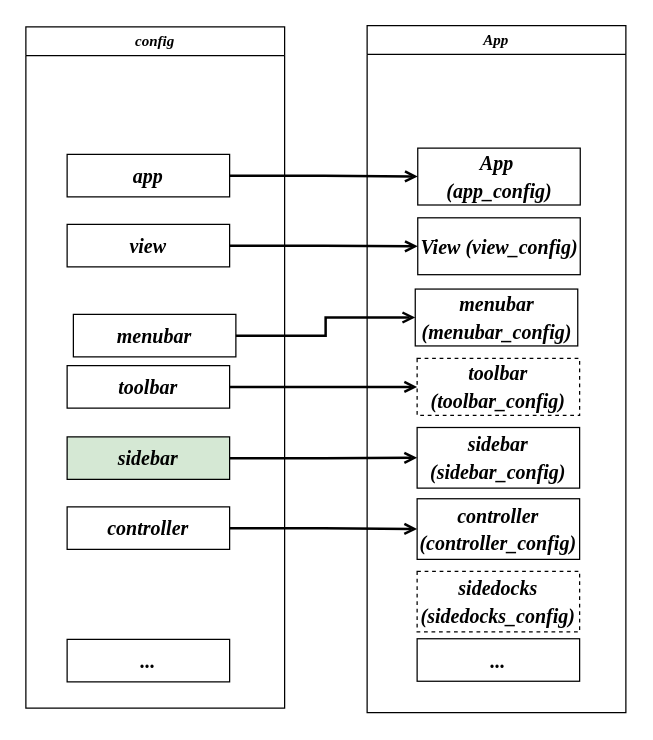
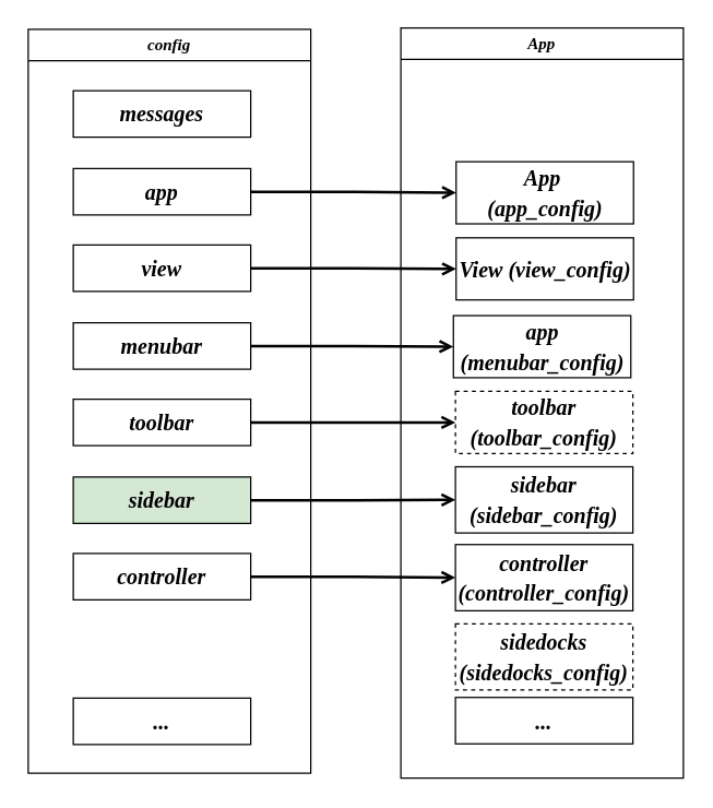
  <mxCell id="0" />
  <mxCell id="1" parent="0" />
  <mxCell id="2" value="config" style="swimlane;whiteSpace=wrap;html=1;fontFamily=Source Sans Pro;fontStyle=3" parent="1" vertex="1"><mxGeometry x="20" y="21" width="207" height="545" as="geometry" /></mxCell>
+ <mxCell id="3" value="&lt;div style=&quot;font-size: 16px; line-height: 22px;&quot;&gt;&lt;span style=&quot;&quot;&gt;messages&lt;/span&gt;&lt;/div&gt;" style="rounded=0;whiteSpace=wrap;html=1;labelBackgroundColor=none;fontColor=default;fontFamily=Source Sans Pro;fontStyle=3" parent="2" vertex="1"><mxGeometry x="33" y="45" width="130" height="34" as="geometry" /></mxCell>
  <mxCell id="4" value="&lt;div style=&quot;font-size: 16px; line-height: 22px;&quot;&gt;&lt;div style=&quot;line-height: 22px;&quot;&gt;&lt;span style=&quot;&quot;&gt;app&lt;/span&gt;&lt;/div&gt;&lt;/div&gt;" style="rounded=0;whiteSpace=wrap;html=1;labelBackgroundColor=none;fontColor=default;fontFamily=Source Sans Pro;fontStyle=3" parent="2" vertex="1"><mxGeometry x="33" y="102" width="130" height="34" as="geometry" /></mxCell>
  <mxCell id="5" value="&lt;div style=&quot;font-size: 16px; line-height: 22px;&quot;&gt;&lt;div style=&quot;line-height: 22px;&quot;&gt;&lt;div style=&quot;line-height: 22px;&quot;&gt;&lt;span style=&quot;&quot;&gt;view&lt;/span&gt;&lt;/div&gt;&lt;/div&gt;&lt;/div&gt;" style="rounded=0;whiteSpace=wrap;html=1;labelBackgroundColor=none;fontColor=default;fontFamily=Source Sans Pro;fontStyle=3" parent="2" vertex="1"><mxGeometry x="33" y="158" width="130" height="34" as="geometry" /></mxCell>
- <mxCell id="6" value="&lt;div style=&quot;font-size: 16px; line-height: 22px;&quot;&gt;&lt;div style=&quot;line-height: 22px;&quot;&gt;&lt;div style=&quot;line-height: 22px;&quot;&gt;&lt;div style=&quot;line-height: 22px;&quot;&gt;&lt;span style=&quot;&quot;&gt;menubar&lt;/span&gt;&lt;/div&gt;&lt;/div&gt;&lt;/div&gt;&lt;/div&gt;" style="rounded=0;whiteSpace=wrap;html=1;labelBackgroundColor=none;fontColor=default;fontFamily=Source Sans Pro;fontStyle=3" parent="2" vertex="1"><mxGeometry x="38" y="230" width="130" height="34" as="geometry" /></mxCell>
+ <mxCell id="6" value="&lt;div style=&quot;font-size: 16px; line-height: 22px;&quot;&gt;&lt;div style=&quot;line-height: 22px;&quot;&gt;&lt;div style=&quot;line-height: 22px;&quot;&gt;&lt;div style=&quot;line-height: 22px;&quot;&gt;&lt;span style=&quot;&quot;&gt;menubar&lt;/span&gt;&lt;/div&gt;&lt;/div&gt;&lt;/div&gt;&lt;/div&gt;" style="rounded=0;whiteSpace=wrap;html=1;labelBackgroundColor=none;fontColor=default;fontFamily=Source Sans Pro;fontStyle=3" parent="2" vertex="1"><mxGeometry x="33" y="215" width="130" height="34" as="geometry" /></mxCell>
  <mxCell id="7" value="&lt;div style=&quot;font-size: 16px; line-height: 22px;&quot;&gt;&lt;div style=&quot;line-height: 22px;&quot;&gt;&lt;div style=&quot;line-height: 22px;&quot;&gt;&lt;div style=&quot;line-height: 22px;&quot;&gt;&lt;div style=&quot;line-height: 22px;&quot;&gt;&lt;span style=&quot;&quot;&gt;toolbar&lt;/span&gt;&lt;/div&gt;&lt;/div&gt;&lt;/div&gt;&lt;/div&gt;&lt;/div&gt;" style="rounded=0;whiteSpace=wrap;html=1;labelBackgroundColor=none;fontColor=default;fontFamily=Source Sans Pro;fontStyle=3" parent="2" vertex="1"><mxGeometry x="33" y="271" width="130" height="34" as="geometry" /></mxCell>
  <mxCell id="8" value="&lt;div style=&quot;font-size: 16px; line-height: 22px;&quot;&gt;&lt;div style=&quot;line-height: 22px;&quot;&gt;&lt;div style=&quot;line-height: 22px;&quot;&gt;&lt;div style=&quot;line-height: 22px;&quot;&gt;&lt;div style=&quot;line-height: 22px;&quot;&gt;&lt;div style=&quot;line-height: 22px;&quot;&gt;&lt;div style=&quot;line-height: 22px;&quot;&gt;&lt;span style=&quot;&quot;&gt;sidebar&lt;/span&gt;&lt;/div&gt;&lt;/div&gt;&lt;/div&gt;&lt;/div&gt;&lt;/div&gt;&lt;/div&gt;&lt;/div&gt;" style="rounded=0;whiteSpace=wrap;html=1;labelBackgroundColor=none;fontColor=default;fontFamily=Source Sans Pro;fontStyle=3;fillColor=#d5e8d4;" parent="2" vertex="1"><mxGeometry x="33" y="328" width="130" height="34" as="geometry" /></mxCell>
  <mxCell id="9" value="&lt;div style=&quot;font-size: 16px; line-height: 22px;&quot;&gt;&lt;div style=&quot;line-height: 22px;&quot;&gt;&lt;div style=&quot;line-height: 22px;&quot;&gt;&lt;div style=&quot;line-height: 22px;&quot;&gt;&lt;div style=&quot;line-height: 22px;&quot;&gt;&lt;div style=&quot;line-height: 22px;&quot;&gt;&lt;div style=&quot;line-height: 22px;&quot;&gt;&lt;div style=&quot;line-height: 22px;&quot;&gt;&lt;span style=&quot;&quot;&gt;controller&lt;/span&gt;&lt;/div&gt;&lt;/div&gt;&lt;/div&gt;&lt;/div&gt;&lt;/div&gt;&lt;/div&gt;&lt;/div&gt;&lt;/div&gt;" style="rounded=0;whiteSpace=wrap;html=1;labelBackgroundColor=none;fontColor=default;fontFamily=Source Sans Pro;fontStyle=3" parent="2" vertex="1"><mxGeometry x="33" y="384" width="130" height="34" as="geometry" /></mxCell>
  <mxCell id="10" value="&lt;div style=&quot;font-size: 16px; line-height: 22px;&quot;&gt;&lt;div style=&quot;line-height: 22px;&quot;&gt;&lt;div style=&quot;line-height: 22px;&quot;&gt;&lt;div style=&quot;line-height: 22px;&quot;&gt;&lt;div style=&quot;line-height: 22px;&quot;&gt;&lt;div style=&quot;line-height: 22px;&quot;&gt;&lt;div style=&quot;line-height: 22px;&quot;&gt;...&lt;/div&gt;&lt;/div&gt;&lt;/div&gt;&lt;/div&gt;&lt;/div&gt;&lt;/div&gt;&lt;/div&gt;" style="rounded=0;whiteSpace=wrap;html=1;labelBackgroundColor=none;fontColor=default;fontFamily=Source Sans Pro;fontStyle=3" parent="2" vertex="1"><mxGeometry x="33" y="490" width="130" height="34" as="geometry" /></mxCell>
  <mxCell id="11" value="App" style="swimlane;whiteSpace=wrap;html=1;fontFamily=Source Sans Pro;fontStyle=3" parent="1" vertex="1"><mxGeometry x="293" y="20" width="207" height="549.5" as="geometry" /></mxCell>
  <mxCell id="12" value="&lt;div style=&quot;font-size: 16px; line-height: 22px;&quot;&gt;&lt;div style=&quot;line-height: 22px;&quot;&gt;&lt;div style=&quot;line-height: 22px;&quot;&gt;&lt;div style=&quot;line-height: 22px;&quot;&gt;&lt;div style=&quot;line-height: 22px;&quot;&gt;&lt;span style=&quot;&quot;&gt;toolbar (toolbar_config)&lt;/span&gt;&lt;/div&gt;&lt;/div&gt;&lt;/div&gt;&lt;/div&gt;&lt;/div&gt;" style="rounded=0;whiteSpace=wrap;html=1;labelBackgroundColor=none;fontColor=default;fontFamily=Source Sans Pro;fontStyle=3;dashed=1;" parent="11" vertex="1"><mxGeometry x="40" y="266.25" width="130" height="45.5" as="geometry" /></mxCell>
  <mxCell id="13" value="&lt;div style=&quot;font-size: 16px; line-height: 22px;&quot;&gt;&lt;div style=&quot;line-height: 22px;&quot;&gt;&lt;div style=&quot;line-height: 22px;&quot;&gt;&lt;div style=&quot;line-height: 22px;&quot;&gt;&lt;div style=&quot;line-height: 22px;&quot;&gt;&lt;div style=&quot;line-height: 22px;&quot;&gt;&lt;div style=&quot;line-height: 22px;&quot;&gt;&lt;span style=&quot;&quot;&gt;sidebar&lt;/span&gt;&lt;/div&gt;&lt;div style=&quot;line-height: 22px;&quot;&gt;&lt;span style=&quot;&quot;&gt;(&lt;/span&gt;&lt;span style=&quot;&quot;&gt;sidebar_config)&lt;/span&gt;&lt;/div&gt;&lt;/div&gt;&lt;/div&gt;&lt;/div&gt;&lt;/div&gt;&lt;/div&gt;&lt;/div&gt;" style="rounded=0;whiteSpace=wrap;html=1;labelBackgroundColor=none;fontColor=default;fontFamily=Source Sans Pro;fontStyle=3" parent="11" vertex="1"><mxGeometry x="40" y="321.5" width="130" height="48.5" as="geometry" /></mxCell>
  <mxCell id="14" value="&lt;div style=&quot;font-size: 16px; line-height: 22px;&quot;&gt;&lt;div style=&quot;line-height: 22px;&quot;&gt;&lt;div style=&quot;line-height: 22px;&quot;&gt;&lt;div style=&quot;line-height: 22px;&quot;&gt;&lt;div style=&quot;line-height: 22px;&quot;&gt;&lt;div style=&quot;line-height: 22px;&quot;&gt;&lt;div style=&quot;line-height: 22px;&quot;&gt;&lt;div style=&quot;line-height: 22px;&quot;&gt;&lt;span style=&quot;&quot;&gt;controller&lt;/span&gt;&lt;/div&gt;&lt;div style=&quot;line-height: 22px;&quot;&gt;&lt;span style=&quot;&quot;&gt;(controller_config)&lt;/span&gt;&lt;/div&gt;&lt;/div&gt;&lt;/div&gt;&lt;/div&gt;&lt;/div&gt;&lt;/div&gt;&lt;/div&gt;&lt;/div&gt;" style="rounded=0;whiteSpace=wrap;html=1;labelBackgroundColor=none;fontColor=default;fontFamily=Source Sans Pro;fontStyle=3" parent="11" vertex="1"><mxGeometry x="40" y="378.5" width="130" height="48.5" as="geometry" /></mxCell>
  <mxCell id="15" value="&lt;div style=&quot;font-size: 16px; line-height: 22px;&quot;&gt;&lt;div style=&quot;line-height: 22px;&quot;&gt;&lt;div style=&quot;line-height: 22px;&quot;&gt;&lt;div style=&quot;line-height: 22px;&quot;&gt;&lt;div style=&quot;line-height: 22px;&quot;&gt;&lt;div style=&quot;line-height: 22px;&quot;&gt;&lt;div style=&quot;line-height: 22px;&quot;&gt;...&lt;/div&gt;&lt;/div&gt;&lt;/div&gt;&lt;/div&gt;&lt;/div&gt;&lt;/div&gt;&lt;/div&gt;" style="rounded=0;whiteSpace=wrap;html=1;labelBackgroundColor=none;fontColor=default;fontFamily=Source Sans Pro;fontStyle=3" parent="11" vertex="1"><mxGeometry x="40" y="490.5" width="130" height="34" as="geometry" /></mxCell>
  <mxCell id="16" value="&lt;div style=&quot;font-size: 16px; line-height: 22px;&quot;&gt;&lt;div style=&quot;line-height: 22px;&quot;&gt;&lt;div style=&quot;line-height: 22px;&quot;&gt;&lt;div style=&quot;line-height: 22px;&quot;&gt;&lt;div style=&quot;line-height: 22px;&quot;&gt;&lt;div style=&quot;line-height: 22px;&quot;&gt;&lt;div style=&quot;line-height: 22px;&quot;&gt;&lt;div style=&quot;line-height: 22px;&quot;&gt;sidedocks&lt;br&gt;&lt;/div&gt;&lt;div style=&quot;line-height: 22px;&quot;&gt;&lt;span style=&quot;&quot;&gt;(sidedocks_config)&lt;/span&gt;&lt;/div&gt;&lt;/div&gt;&lt;/div&gt;&lt;/div&gt;&lt;/div&gt;&lt;/div&gt;&lt;/div&gt;&lt;/div&gt;" style="rounded=0;whiteSpace=wrap;html=1;labelBackgroundColor=none;fontColor=default;fontFamily=Source Sans Pro;fontStyle=3;dashed=1;" parent="11" vertex="1"><mxGeometry x="40" y="436.5" width="130" height="48.5" as="geometry" /></mxCell>
- <mxCell id="17" value="&lt;div style=&quot;font-size: 16px; line-height: 22px;&quot;&gt;&lt;div style=&quot;line-height: 22px;&quot;&gt;&lt;div style=&quot;line-height: 22px;&quot;&gt;&lt;div style=&quot;line-height: 22px;&quot;&gt;&lt;div style=&quot;line-height: 22px;&quot;&gt;menubar (menubar_config)&lt;br&gt;&lt;/div&gt;&lt;/div&gt;&lt;/div&gt;&lt;/div&gt;&lt;/div&gt;" style="rounded=0;whiteSpace=wrap;html=1;labelBackgroundColor=none;fontColor=default;fontFamily=Source Sans Pro;fontStyle=3" parent="11" vertex="1"><mxGeometry x="38.5" y="210.75" width="130" height="45.5" as="geometry" /></mxCell>
+ <mxCell id="17" value="&lt;div style=&quot;font-size: 16px; line-height: 22px;&quot;&gt;&lt;div style=&quot;line-height: 22px;&quot;&gt;&lt;div style=&quot;line-height: 22px;&quot;&gt;&lt;div style=&quot;line-height: 22px;&quot;&gt;&lt;div style=&quot;line-height: 22px;&quot;&gt;app (menubar_config)&lt;br&gt;&lt;/div&gt;&lt;/div&gt;&lt;/div&gt;&lt;/div&gt;&lt;/div&gt;" style="rounded=0;whiteSpace=wrap;html=1;labelBackgroundColor=none;fontColor=default;fontFamily=Source Sans Pro;fontStyle=3" parent="11" vertex="1"><mxGeometry x="38.5" y="210.75" width="130" height="45.5" as="geometry" /></mxCell>
  <mxCell id="18" value="&lt;div style=&quot;font-size: 16px; line-height: 22px;&quot;&gt;&lt;div style=&quot;line-height: 22px;&quot;&gt;&lt;div style=&quot;line-height: 22px;&quot;&gt;&lt;div style=&quot;line-height: 22px;&quot;&gt;&lt;div style=&quot;line-height: 22px;&quot;&gt;View (view_config)&lt;br&gt;&lt;/div&gt;&lt;/div&gt;&lt;/div&gt;&lt;/div&gt;&lt;/div&gt;" style="rounded=0;whiteSpace=wrap;html=1;labelBackgroundColor=none;fontColor=default;fontFamily=Source Sans Pro;fontStyle=3" parent="11" vertex="1"><mxGeometry x="40.5" y="153.75" width="130" height="45.5" as="geometry" /></mxCell>
  <mxCell id="19" value="&lt;div style=&quot;font-size: 16px; line-height: 22px;&quot;&gt;&lt;div style=&quot;line-height: 22px;&quot;&gt;&lt;div style=&quot;line-height: 22px;&quot;&gt;&lt;div style=&quot;line-height: 22px;&quot;&gt;&lt;div style=&quot;line-height: 22px;&quot;&gt;App&amp;nbsp;&lt;/div&gt;&lt;div style=&quot;line-height: 22px;&quot;&gt;(app_config)&lt;br&gt;&lt;/div&gt;&lt;/div&gt;&lt;/div&gt;&lt;/div&gt;&lt;/div&gt;" style="rounded=0;whiteSpace=wrap;html=1;labelBackgroundColor=none;fontColor=default;fontFamily=Source Sans Pro;fontStyle=3" parent="11" vertex="1"><mxGeometry x="40.5" y="98" width="130" height="45.5" as="geometry" /></mxCell>
  <mxCell id="20" style="edgeStyle=orthogonalEdgeStyle;shape=connector;rounded=0;orthogonalLoop=1;jettySize=auto;html=1;entryX=0;entryY=0.5;entryDx=0;entryDy=0;labelBackgroundColor=none;strokeColor=default;fontFamily=Source Sans Pro;fontColor=default;endArrow=open;endFill=0;startSize=6;endSize=6;sourcePerimeterSpacing=0;targetPerimeterSpacing=0;fontStyle=3;fontSize=16;strokeWidth=2;startArrow=none;startFill=0;" parent="1" source="4" target="19" edge="1"><mxGeometry relative="1" as="geometry"><mxPoint x="436" y="140" as="targetPoint" /></mxGeometry></mxCell>
  <mxCell id="21" style="edgeStyle=orthogonalEdgeStyle;shape=connector;rounded=0;orthogonalLoop=1;jettySize=auto;html=1;labelBackgroundColor=none;strokeColor=default;fontFamily=Source Sans Pro;fontColor=default;endArrow=open;endFill=0;startSize=6;endSize=6;sourcePerimeterSpacing=0;targetPerimeterSpacing=0;fontStyle=3;fontSize=16;strokeWidth=2;startArrow=none;startFill=0;" parent="1" source="5" target="18" edge="1"><mxGeometry relative="1" as="geometry"><mxPoint x="428" y="198.25" as="targetPoint" /></mxGeometry></mxCell>
  <mxCell id="22" style="edgeStyle=orthogonalEdgeStyle;shape=connector;rounded=0;orthogonalLoop=1;jettySize=auto;html=1;entryX=0;entryY=0.5;entryDx=0;entryDy=0;labelBackgroundColor=none;strokeColor=default;fontFamily=Source Sans Pro;fontColor=default;endArrow=open;endFill=0;startSize=6;endSize=6;sourcePerimeterSpacing=0;targetPerimeterSpacing=0;fontStyle=3;fontSize=16;strokeWidth=2;startArrow=none;startFill=0;" parent="1" source="6" target="17" edge="1"><mxGeometry relative="1" as="geometry"><mxPoint x="426.75" y="252.75" as="targetPoint" /></mxGeometry></mxCell>
  <mxCell id="23" style="edgeStyle=orthogonalEdgeStyle;shape=connector;rounded=0;orthogonalLoop=1;jettySize=auto;html=1;entryX=0;entryY=0.5;entryDx=0;entryDy=0;labelBackgroundColor=none;strokeColor=default;fontFamily=Source Sans Pro;fontColor=default;endArrow=open;endFill=0;startSize=6;endSize=6;sourcePerimeterSpacing=0;targetPerimeterSpacing=0;fontStyle=3;fontSize=16;strokeWidth=2;startArrow=none;startFill=0;" parent="1" source="7" target="12" edge="1"><mxGeometry relative="1" as="geometry" /></mxCell>
  <mxCell id="24" style="edgeStyle=orthogonalEdgeStyle;shape=connector;rounded=0;orthogonalLoop=1;jettySize=auto;html=1;entryX=0;entryY=0.5;entryDx=0;entryDy=0;labelBackgroundColor=none;strokeColor=default;fontFamily=Source Sans Pro;fontColor=default;endArrow=open;endFill=0;startSize=6;endSize=6;sourcePerimeterSpacing=0;targetPerimeterSpacing=0;fontStyle=3;fontSize=16;strokeWidth=2;startArrow=none;startFill=0;" parent="1" source="8" target="13" edge="1"><mxGeometry relative="1" as="geometry" /></mxCell>
  <mxCell id="25" style="edgeStyle=orthogonalEdgeStyle;shape=connector;rounded=0;orthogonalLoop=1;jettySize=auto;html=1;entryX=0;entryY=0.5;entryDx=0;entryDy=0;labelBackgroundColor=none;strokeColor=default;fontFamily=Source Sans Pro;fontColor=default;endArrow=open;endFill=0;startSize=6;endSize=6;sourcePerimeterSpacing=0;targetPerimeterSpacing=0;fontStyle=3;fontSize=16;strokeWidth=2;startArrow=none;startFill=0;" parent="1" source="9" target="14" edge="1"><mxGeometry relative="1" as="geometry" /></mxCell>
